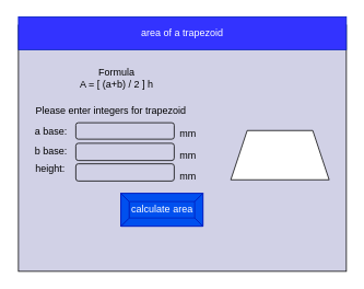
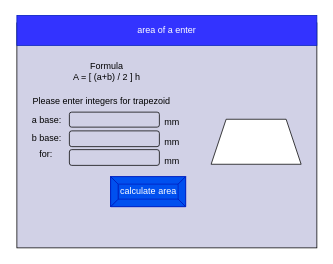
  <mxCell id="0" />
  <mxCell id="1" parent="0" />
  <mxCell id="2" value="" style="rounded=0;whiteSpace=wrap;html=1;fillColor=#D1D1E6;" parent="1" vertex="1"><mxGeometry x="22" y="30" width="400" height="300" as="geometry" /></mxCell>
- <mxCell id="3" value="area of a trapezoid" style="rounded=0;whiteSpace=wrap;html=1;fillColor=#3333FF;fontColor=#ffffff;strokeColor=#001DBC;" parent="1" vertex="1"><mxGeometry x="22" y="20" width="400" height="40" as="geometry" /></mxCell>
+ <mxCell id="3" value="area of a enter" style="rounded=0;whiteSpace=wrap;html=1;fillColor=#3333FF;fontColor=#ffffff;strokeColor=#001DBC;" parent="1" vertex="1"><mxGeometry x="22" y="20" width="400" height="40" as="geometry" /></mxCell>
  <mxCell id="4" value="calculate area" style="labelPosition=center;verticalLabelPosition=middle;align=center;html=1;shape=mxgraph.basic.button;dx=10;fillColor=#0050ef;fontColor=#ffffff;strokeColor=#001DBC;" parent="1" vertex="1"><mxGeometry x="147" y="235" width="100" height="40" as="geometry" /></mxCell>
  <mxCell id="5" value="Formula&lt;br&gt;A = [ (a+b) / 2 ] h" style="text;html=1;strokeColor=none;fillColor=none;align=center;verticalAlign=middle;whiteSpace=wrap;rounded=0;fontColor=#000000;" parent="1" vertex="1"><mxGeometry x="92" y="80" width="100" height="30" as="geometry" /></mxCell>
  <mxCell id="6" value="Please enter integers for trapezoid" style="text;html=1;strokeColor=none;fillColor=none;align=center;verticalAlign=middle;whiteSpace=wrap;rounded=0;fontColor=#000000;" parent="1" vertex="1"><mxGeometry x="20" y="120" width="230" height="30" as="geometry" /></mxCell>
  <mxCell id="7" value="a base:" style="text;html=1;strokeColor=none;fillColor=none;align=center;verticalAlign=middle;whiteSpace=wrap;rounded=0;fontColor=#000000;" parent="1" vertex="1"><mxGeometry x="32" y="145" width="60" height="30" as="geometry" /></mxCell>
  <mxCell id="8" value="" style="rounded=1;whiteSpace=wrap;html=1;fontColor=#000000;strokeColor=#000000;fillColor=none;" parent="1" vertex="1"><mxGeometry x="92" y="149" width="120" height="20" as="geometry" /></mxCell>
  <mxCell id="9" value="b base:" style="text;html=1;strokeColor=none;fillColor=none;align=center;verticalAlign=middle;whiteSpace=wrap;rounded=0;fontColor=#000000;" parent="1" vertex="1"><mxGeometry x="32" y="169" width="60" height="30" as="geometry" /></mxCell>
  <mxCell id="10" value="" style="rounded=1;whiteSpace=wrap;html=1;fontColor=#000000;strokeColor=#000000;fillColor=none;" parent="1" vertex="1"><mxGeometry x="92" y="174" width="120" height="21" as="geometry" /></mxCell>
- <mxCell id="11" value="height:" style="text;html=1;strokeColor=none;fillColor=none;align=center;verticalAlign=middle;whiteSpace=wrap;rounded=0;fontColor=#000000;" parent="1" vertex="1"><mxGeometry x="31" y="190" width="60" height="30" as="geometry" /></mxCell>
+ <mxCell id="11" value="for:" style="text;html=1;strokeColor=none;fillColor=none;align=center;verticalAlign=middle;whiteSpace=wrap;rounded=0;fontColor=#000000;" parent="1" vertex="1"><mxGeometry x="31" y="190" width="60" height="30" as="geometry" /></mxCell>
  <mxCell id="12" value="" style="rounded=1;whiteSpace=wrap;html=1;fontColor=#000000;strokeColor=#000000;fillColor=none;" parent="1" vertex="1"><mxGeometry x="92" y="199" width="120" height="21" as="geometry" /></mxCell>
  <mxCell id="13" value="mm" style="text;html=1;strokeColor=none;fillColor=none;align=center;verticalAlign=middle;whiteSpace=wrap;rounded=0;fontColor=#000000;" parent="1" vertex="1"><mxGeometry x="199" y="148" width="60" height="30" as="geometry" /></mxCell>
  <mxCell id="14" value="mm" style="text;html=1;strokeColor=none;fillColor=none;align=center;verticalAlign=middle;whiteSpace=wrap;rounded=0;fontColor=#000000;" parent="1" vertex="1"><mxGeometry x="199" y="173.5" width="60" height="30" as="geometry" /></mxCell>
  <mxCell id="15" value="mm" style="text;html=1;strokeColor=none;fillColor=none;align=center;verticalAlign=middle;whiteSpace=wrap;rounded=0;fontColor=#000000;" parent="1" vertex="1"><mxGeometry x="199" y="199" width="60" height="30" as="geometry" /></mxCell>
  <mxCell id="16" value="" style="shape=trapezoid;perimeter=trapezoidPerimeter;whiteSpace=wrap;html=1;fixedSize=1;fontColor=#000000;strokeColor=#000000;fillColor=#FFFFFF;" parent="1" vertex="1"><mxGeometry x="281" y="158.5" width="120" height="60" as="geometry" /></mxCell>
